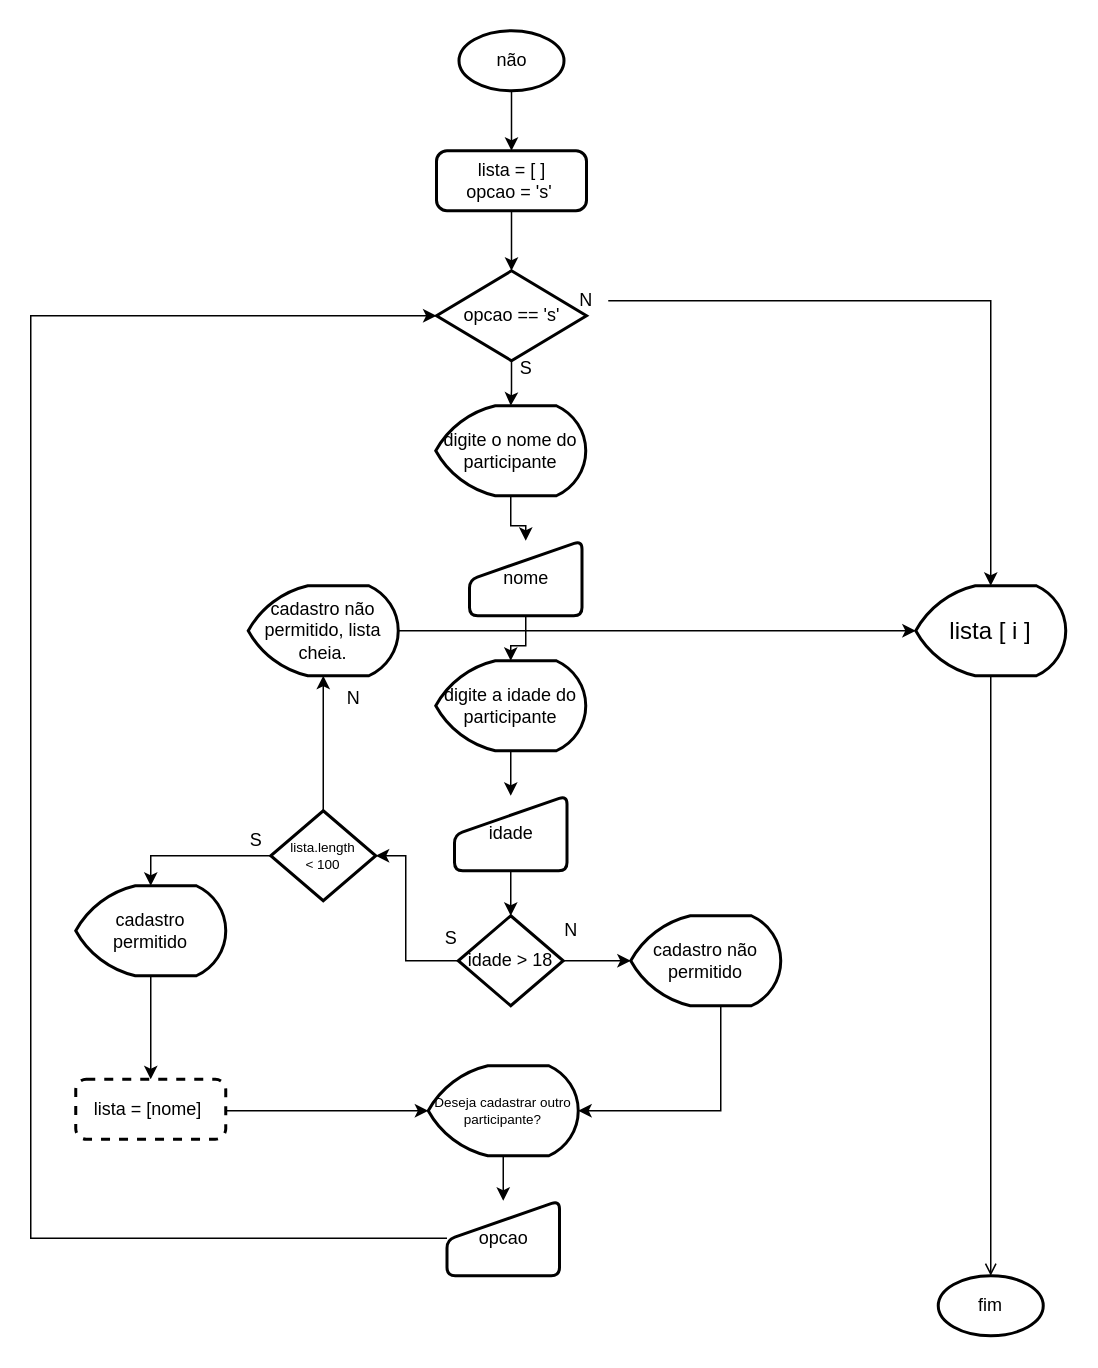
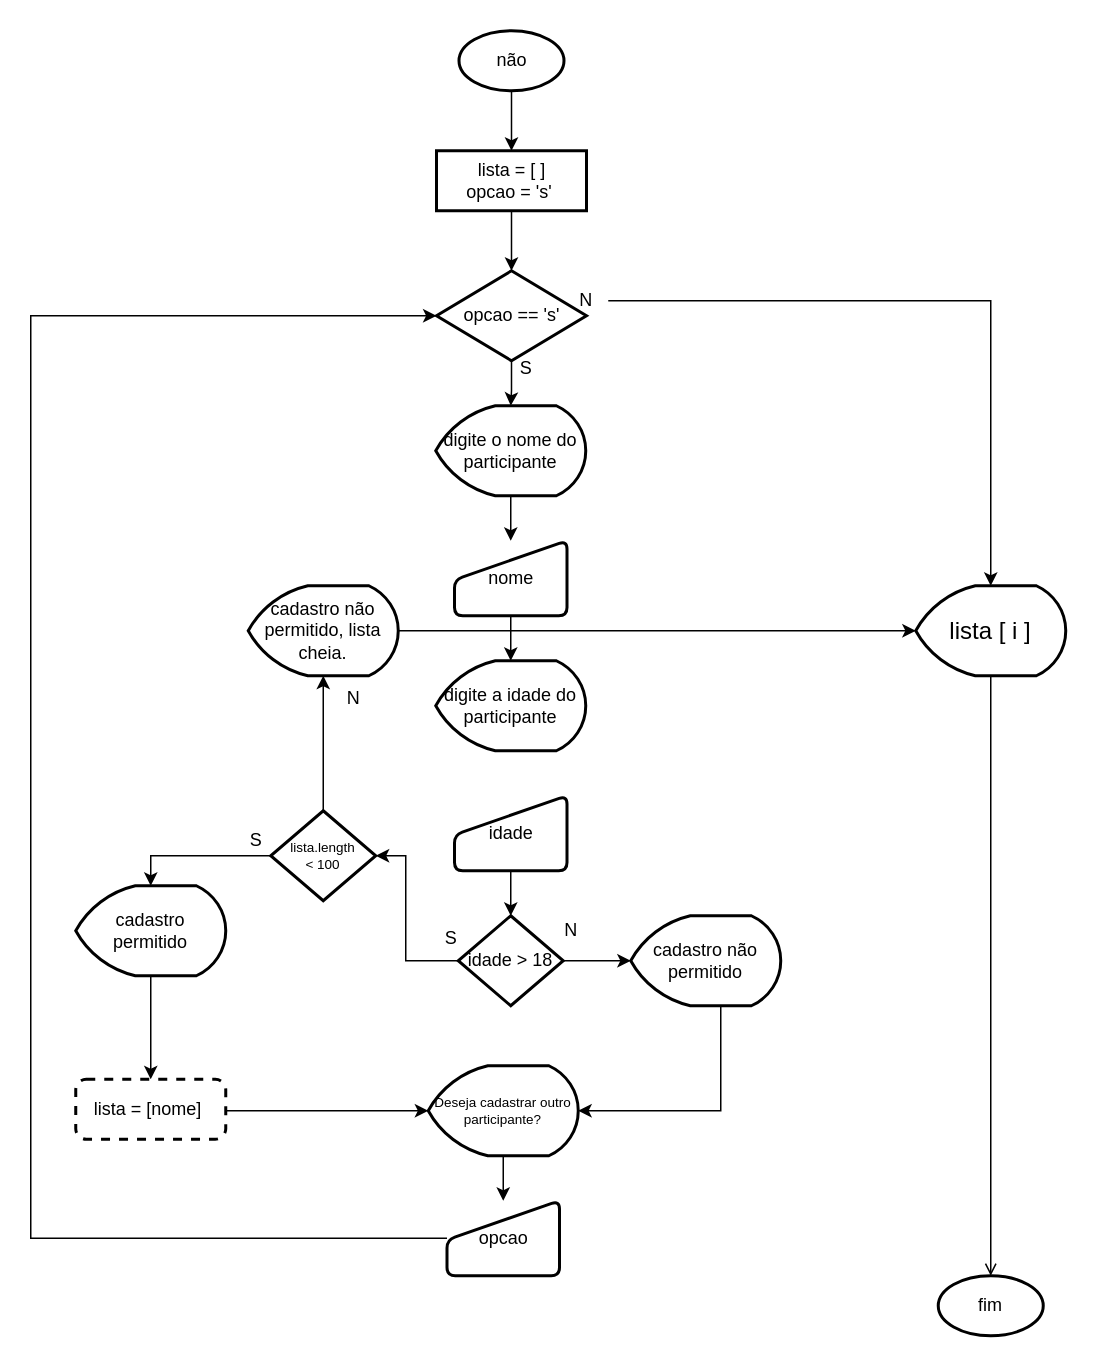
  <mxCell id="0" />
  <mxCell id="1" parent="0" />
  <mxCell id="2" style="edgeStyle=orthogonalEdgeStyle;rounded=0;orthogonalLoop=1;jettySize=auto;html=1;" parent="1" source="3" target="5" edge="1"><mxGeometry relative="1" as="geometry" /></mxCell>
  <mxCell id="3" value="digite o nome do participante" style="strokeWidth=2;html=1;shape=mxgraph.flowchart.display;whiteSpace=wrap;" parent="1" vertex="1"><mxGeometry x="290" y="270" width="100" height="60" as="geometry" /></mxCell>
  <mxCell id="4" style="edgeStyle=orthogonalEdgeStyle;rounded=0;orthogonalLoop=1;jettySize=auto;html=1;entryX=0.5;entryY=0;entryDx=0;entryDy=0;entryPerimeter=0;" parent="1" source="5" target="7" edge="1"><mxGeometry relative="1" as="geometry" /></mxCell>
- <mxCell id="5" value="nome" style="html=1;strokeWidth=2;shape=manualInput;whiteSpace=wrap;rounded=1;size=26;arcSize=11;" parent="1" vertex="1"><mxGeometry x="312.5" y="360" width="75" height="50" as="geometry" /></mxCell>
- <mxCell id="6" style="edgeStyle=orthogonalEdgeStyle;rounded=0;orthogonalLoop=1;jettySize=auto;html=1;" parent="1" source="7" target="9" edge="1"><mxGeometry relative="1" as="geometry" /></mxCell>
+ <mxCell id="5" value="nome" style="html=1;strokeWidth=2;shape=manualInput;whiteSpace=wrap;rounded=1;size=26;arcSize=11;" parent="1" vertex="1"><mxGeometry x="302.5" y="360" width="75" height="50" as="geometry" /></mxCell>
  <mxCell id="7" value="digite a idade do participante" style="strokeWidth=2;html=1;shape=mxgraph.flowchart.display;whiteSpace=wrap;" parent="1" vertex="1"><mxGeometry x="290" y="440" width="100" height="60" as="geometry" /></mxCell>
  <mxCell id="8" style="edgeStyle=orthogonalEdgeStyle;rounded=0;orthogonalLoop=1;jettySize=auto;html=1;" parent="1" source="9" target="12" edge="1"><mxGeometry relative="1" as="geometry" /></mxCell>
  <mxCell id="9" value="idade" style="html=1;strokeWidth=2;shape=manualInput;whiteSpace=wrap;rounded=1;size=26;arcSize=11;" parent="1" vertex="1"><mxGeometry x="302.5" y="530" width="75" height="50" as="geometry" /></mxCell>
  <mxCell id="10" style="edgeStyle=orthogonalEdgeStyle;rounded=0;orthogonalLoop=1;jettySize=auto;html=1;" parent="1" source="12" target="16" edge="1"><mxGeometry relative="1" as="geometry" /></mxCell>
  <mxCell id="11" style="edgeStyle=orthogonalEdgeStyle;rounded=0;orthogonalLoop=1;jettySize=auto;html=1;entryX=1;entryY=0.5;entryDx=0;entryDy=0;entryPerimeter=0;" parent="1" source="12" target="25" edge="1"><mxGeometry relative="1" as="geometry"><Array as="points"><mxPoint x="270" y="640" /><mxPoint x="270" y="570" /></Array></mxGeometry></mxCell>
  <mxCell id="12" value="idade &amp;gt; 18" style="strokeWidth=2;html=1;shape=mxgraph.flowchart.decision;whiteSpace=wrap;" parent="1" vertex="1"><mxGeometry x="305" y="610" width="70" height="60" as="geometry" /></mxCell>
  <mxCell id="13" style="edgeStyle=orthogonalEdgeStyle;rounded=0;orthogonalLoop=1;jettySize=auto;html=1;entryX=0.5;entryY=0;entryDx=0;entryDy=0;fontSize=12;" parent="1" source="14" target="28" edge="1"><mxGeometry relative="1" as="geometry" /></mxCell>
  <mxCell id="14" value="cadastro permitido" style="strokeWidth=2;html=1;shape=mxgraph.flowchart.display;whiteSpace=wrap;" parent="1" vertex="1"><mxGeometry x="50" y="590" width="100" height="60" as="geometry" /></mxCell>
  <mxCell id="15" style="edgeStyle=orthogonalEdgeStyle;rounded=0;orthogonalLoop=1;jettySize=auto;html=1;entryX=1;entryY=0.5;entryDx=0;entryDy=0;entryPerimeter=0;fontSize=9;" parent="1" source="16" target="36" edge="1"><mxGeometry relative="1" as="geometry"><Array as="points"><mxPoint x="480" y="740" /></Array></mxGeometry></mxCell>
  <mxCell id="16" value="cadastro não permitido" style="strokeWidth=2;html=1;shape=mxgraph.flowchart.display;whiteSpace=wrap;" parent="1" vertex="1"><mxGeometry x="420" y="610" width="100" height="60" as="geometry" /></mxCell>
  <mxCell id="17" value="S" style="text;html=1;align=center;verticalAlign=middle;resizable=0;points=[];autosize=1;strokeColor=none;fillColor=none;" parent="1" vertex="1"><mxGeometry x="285" y="610" width="30" height="30" as="geometry" /></mxCell>
  <mxCell id="18" value="N" style="text;html=1;align=center;verticalAlign=middle;resizable=0;points=[];autosize=1;strokeColor=none;fillColor=none;" parent="1" vertex="1"><mxGeometry x="365" y="605" width="30" height="30" as="geometry" /></mxCell>
  <mxCell id="19" style="edgeStyle=orthogonalEdgeStyle;rounded=0;orthogonalLoop=1;jettySize=auto;html=1;entryX=0.5;entryY=0;entryDx=0;entryDy=0;" parent="1" source="20" target="22" edge="1"><mxGeometry relative="1" as="geometry" /></mxCell>
  <mxCell id="20" value="não" style="strokeWidth=2;html=1;shape=mxgraph.flowchart.start_2;whiteSpace=wrap;" parent="1" vertex="1"><mxGeometry x="305.5" y="20" width="70" height="40" as="geometry" /></mxCell>
  <mxCell id="21" style="edgeStyle=orthogonalEdgeStyle;rounded=0;orthogonalLoop=1;jettySize=auto;html=1;entryX=0.5;entryY=0;entryDx=0;entryDy=0;entryPerimeter=0;fontSize=12;" parent="1" source="22" target="33" edge="1"><mxGeometry relative="1" as="geometry" /></mxCell>
- <mxCell id="22" value="lista = [ ]&lt;br&gt;opcao = 's'&amp;nbsp;" style="rounded=1;whiteSpace=wrap;html=1;absoluteArcSize=1;arcSize=14;strokeWidth=2;" parent="1" vertex="1"><mxGeometry x="290.5" y="100" width="100" height="40" as="geometry" /></mxCell>
+ <mxCell id="22" value="lista = [ ]&lt;br&gt;opcao = 's'&amp;nbsp;" style="whiteSpace=wrap;html=1;absoluteArcSize=1;arcSize=14;strokeWidth=2;rounded=0;" parent="1" vertex="1"><mxGeometry x="290.5" y="100" width="100" height="40" as="geometry" /></mxCell>
  <mxCell id="23" style="edgeStyle=orthogonalEdgeStyle;rounded=0;orthogonalLoop=1;jettySize=auto;html=1;entryX=0.5;entryY=0;entryDx=0;entryDy=0;entryPerimeter=0;fontSize=9;" parent="1" source="25" target="14" edge="1"><mxGeometry relative="1" as="geometry" /></mxCell>
  <mxCell id="24" style="edgeStyle=orthogonalEdgeStyle;rounded=0;orthogonalLoop=1;jettySize=auto;html=1;entryX=0.5;entryY=1;entryDx=0;entryDy=0;entryPerimeter=0;fontSize=16;" parent="1" source="25" target="30" edge="1"><mxGeometry relative="1" as="geometry" /></mxCell>
  <mxCell id="25" value="lista.length&lt;br&gt;&amp;lt; 100" style="strokeWidth=2;html=1;shape=mxgraph.flowchart.decision;whiteSpace=wrap;fontSize=9;" parent="1" vertex="1"><mxGeometry x="180" y="540" width="70" height="60" as="geometry" /></mxCell>
  <mxCell id="26" value="S" style="text;html=1;align=center;verticalAlign=middle;resizable=0;points=[];autosize=1;strokeColor=none;fillColor=none;fontSize=12;" parent="1" vertex="1"><mxGeometry x="155" y="545" width="30" height="30" as="geometry" /></mxCell>
  <mxCell id="27" style="edgeStyle=orthogonalEdgeStyle;rounded=0;orthogonalLoop=1;jettySize=auto;html=1;entryX=0;entryY=0.5;entryDx=0;entryDy=0;entryPerimeter=0;fontSize=12;" parent="1" source="28" target="36" edge="1"><mxGeometry relative="1" as="geometry"><Array as="points"><mxPoint x="190" y="740" /><mxPoint x="190" y="740" /></Array></mxGeometry></mxCell>
  <mxCell id="28" value="lista = [nome]&amp;nbsp;" style="rounded=1;whiteSpace=wrap;html=1;absoluteArcSize=1;arcSize=14;strokeWidth=2;dashed=1;" parent="1" vertex="1"><mxGeometry x="50" y="719" width="100" height="40" as="geometry" /></mxCell>
  <mxCell id="29" style="edgeStyle=orthogonalEdgeStyle;rounded=0;orthogonalLoop=1;jettySize=auto;html=1;entryX=0;entryY=0.5;entryDx=0;entryDy=0;entryPerimeter=0;" edge="1" parent="1" source="30" target="43"><mxGeometry relative="1" as="geometry" /></mxCell>
  <mxCell id="30" value="cadastro não permitido, lista cheia." style="strokeWidth=2;html=1;shape=mxgraph.flowchart.display;whiteSpace=wrap;" parent="1" vertex="1"><mxGeometry x="165" y="390" width="100" height="60" as="geometry" /></mxCell>
  <mxCell id="31" value="N" style="text;html=1;align=center;verticalAlign=middle;resizable=0;points=[];autosize=1;strokeColor=none;fillColor=none;fontSize=12;" parent="1" vertex="1"><mxGeometry x="220" y="450" width="30" height="30" as="geometry" /></mxCell>
  <mxCell id="32" style="edgeStyle=orthogonalEdgeStyle;rounded=0;orthogonalLoop=1;jettySize=auto;html=1;fontSize=12;" parent="1" source="33" target="3" edge="1"><mxGeometry relative="1" as="geometry" /></mxCell>
  <mxCell id="33" value="opcao == 's'" style="strokeWidth=2;html=1;shape=mxgraph.flowchart.decision;whiteSpace=wrap;fontSize=12;" parent="1" vertex="1"><mxGeometry x="290.5" y="180" width="100" height="60" as="geometry" /></mxCell>
  <mxCell id="34" value="S" style="text;html=1;align=center;verticalAlign=middle;resizable=0;points=[];autosize=1;strokeColor=none;fillColor=none;fontSize=12;" parent="1" vertex="1"><mxGeometry x="335" y="230" width="30" height="30" as="geometry" /></mxCell>
  <mxCell id="35" style="edgeStyle=orthogonalEdgeStyle;rounded=0;orthogonalLoop=1;jettySize=auto;html=1;fontSize=9;" parent="1" source="36" target="38" edge="1"><mxGeometry relative="1" as="geometry" /></mxCell>
  <mxCell id="36" value="Deseja cadastrar outro participante?" style="strokeWidth=2;html=1;shape=mxgraph.flowchart.display;whiteSpace=wrap;fontSize=9;" parent="1" vertex="1"><mxGeometry x="285" y="710" width="100" height="60" as="geometry" /></mxCell>
  <mxCell id="37" style="edgeStyle=orthogonalEdgeStyle;rounded=0;orthogonalLoop=1;jettySize=auto;html=1;entryX=0;entryY=0.5;entryDx=0;entryDy=0;entryPerimeter=0;fontSize=9;" parent="1" source="38" target="33" edge="1"><mxGeometry relative="1" as="geometry"><Array as="points"><mxPoint x="20" y="825" /><mxPoint x="20" y="210" /></Array></mxGeometry></mxCell>
  <mxCell id="38" value="opcao" style="html=1;strokeWidth=2;shape=manualInput;whiteSpace=wrap;rounded=1;size=26;arcSize=11;" parent="1" vertex="1"><mxGeometry x="297.5" y="800" width="75" height="50" as="geometry" /></mxCell>
  <mxCell id="39" value="fim" style="strokeWidth=2;html=1;shape=mxgraph.flowchart.start_2;whiteSpace=wrap;" parent="1" vertex="1"><mxGeometry x="625" y="850" width="70" height="40" as="geometry" /></mxCell>
  <mxCell id="40" style="edgeStyle=orthogonalEdgeStyle;rounded=0;orthogonalLoop=1;jettySize=auto;html=1;" edge="1" parent="1" source="41" target="43"><mxGeometry relative="1" as="geometry" /></mxCell>
  <mxCell id="41" value="N" style="text;html=1;align=center;verticalAlign=middle;resizable=0;points=[];autosize=1;strokeColor=none;fillColor=none;fontSize=12;" parent="1" vertex="1"><mxGeometry x="375" y="185" width="30" height="30" as="geometry" /></mxCell>
  <mxCell id="42" style="edgeStyle=orthogonalEdgeStyle;rounded=0;orthogonalLoop=1;jettySize=auto;html=1;endArrow=open;" edge="1" parent="1" source="43" target="39"><mxGeometry relative="1" as="geometry" /></mxCell>
  <mxCell id="43" value="lista [ i ]" style="strokeWidth=2;html=1;shape=mxgraph.flowchart.display;whiteSpace=wrap;fontSize=16;" parent="1" vertex="1"><mxGeometry x="610" y="390" width="100" height="60" as="geometry" /></mxCell>
